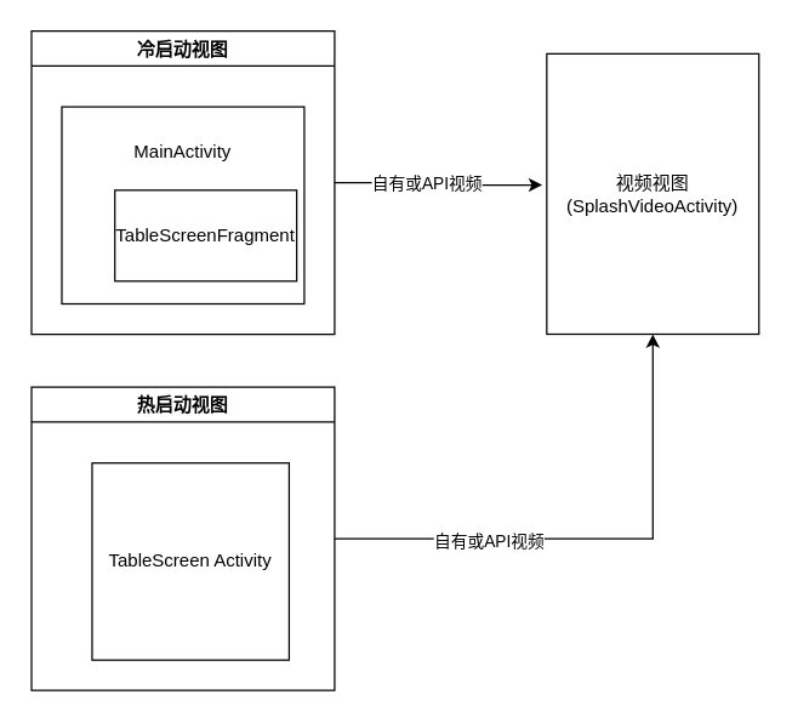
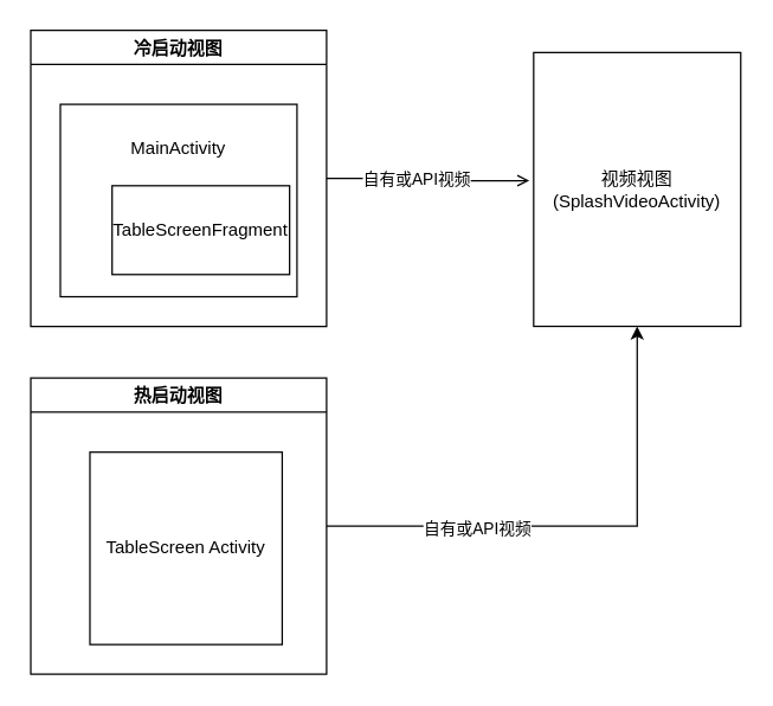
  <mxCell id="0" />
  <mxCell id="1" parent="0" />
  <mxCell id="2" value="冷启动视图" style="swimlane;" vertex="1" parent="1"><mxGeometry x="20" y="20" width="200" height="200" as="geometry" /></mxCell>
  <mxCell id="3" value="" style="rounded=0;whiteSpace=wrap;html=1;" vertex="1" parent="2"><mxGeometry x="20" y="50" width="160" height="130" as="geometry" /></mxCell>
  <mxCell id="4" value="MainActivity" style="text;html=1;strokeColor=none;fillColor=none;align=center;verticalAlign=middle;whiteSpace=wrap;rounded=0;" vertex="1" parent="2"><mxGeometry x="70" y="65" width="60" height="30" as="geometry" /></mxCell>
  <mxCell id="5" value="TableScreenFragment" style="rounded=0;whiteSpace=wrap;html=1;" vertex="1" parent="2"><mxGeometry x="55" y="105" width="120" height="60" as="geometry" /></mxCell>
  <mxCell id="6" value="视频视图&lt;br&gt;(SplashVideoActivity&lt;span style=&quot;background-color: initial;&quot;&gt;)&lt;/span&gt;" style="rounded=0;whiteSpace=wrap;html=1;" vertex="1" parent="1"><mxGeometry x="360" y="35" width="140" height="185" as="geometry" /></mxCell>
- <mxCell id="7" style="edgeStyle=orthogonalEdgeStyle;rounded=0;orthogonalLoop=1;jettySize=auto;html=1;exitX=1;exitY=0.5;exitDx=0;exitDy=0;entryX=-0.021;entryY=0.468;entryDx=0;entryDy=0;entryPerimeter=0;" edge="1" parent="1" source="2" target="6"><mxGeometry relative="1" as="geometry" /></mxCell>
+ <mxCell id="7" style="edgeStyle=orthogonalEdgeStyle;rounded=0;orthogonalLoop=1;jettySize=auto;html=1;exitX=1;exitY=0.5;exitDx=0;exitDy=0;entryX=-0.021;entryY=0.468;entryDx=0;entryDy=0;entryPerimeter=0;endArrow=open;" edge="1" parent="1" source="2" target="6"><mxGeometry relative="1" as="geometry" /></mxCell>
  <mxCell id="8" value="自有或API视频" style="edgeLabel;html=1;align=center;verticalAlign=middle;resizable=0;points=[];" vertex="1" connectable="0" parent="7"><mxGeometry x="-0.128" y="1" relative="1" as="geometry"><mxPoint y="1" as="offset" /></mxGeometry></mxCell>
  <mxCell id="9" style="edgeStyle=orthogonalEdgeStyle;rounded=0;orthogonalLoop=1;jettySize=auto;html=1;entryX=0.5;entryY=1;entryDx=0;entryDy=0;" edge="1" parent="1" source="11" target="6"><mxGeometry relative="1" as="geometry" /></mxCell>
  <mxCell id="10" value="自有或API视频" style="edgeLabel;html=1;align=center;verticalAlign=middle;resizable=0;points=[];" vertex="1" connectable="0" parent="9"><mxGeometry x="-0.414" y="-1" relative="1" as="geometry"><mxPoint as="offset" /></mxGeometry></mxCell>
  <mxCell id="11" value="热启动视图" style="swimlane;" vertex="1" parent="1"><mxGeometry x="20" y="255" width="200" height="200" as="geometry" /></mxCell>
  <mxCell id="12" value="TableScreen Activity" style="rounded=0;whiteSpace=wrap;html=1;" vertex="1" parent="11"><mxGeometry x="40" y="50" width="130" height="130" as="geometry" /></mxCell>
